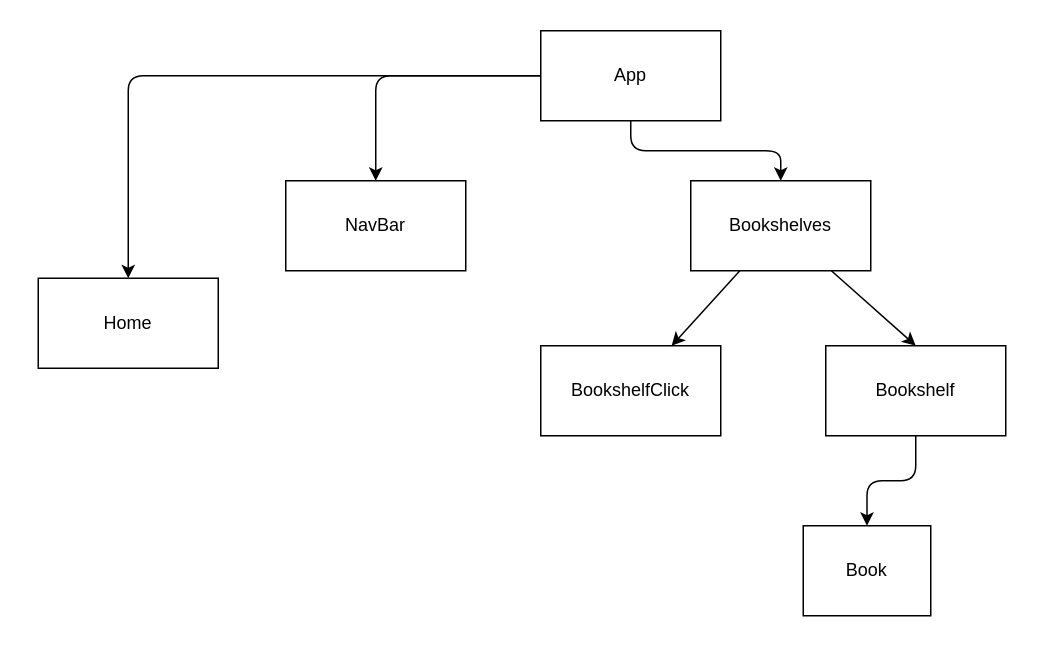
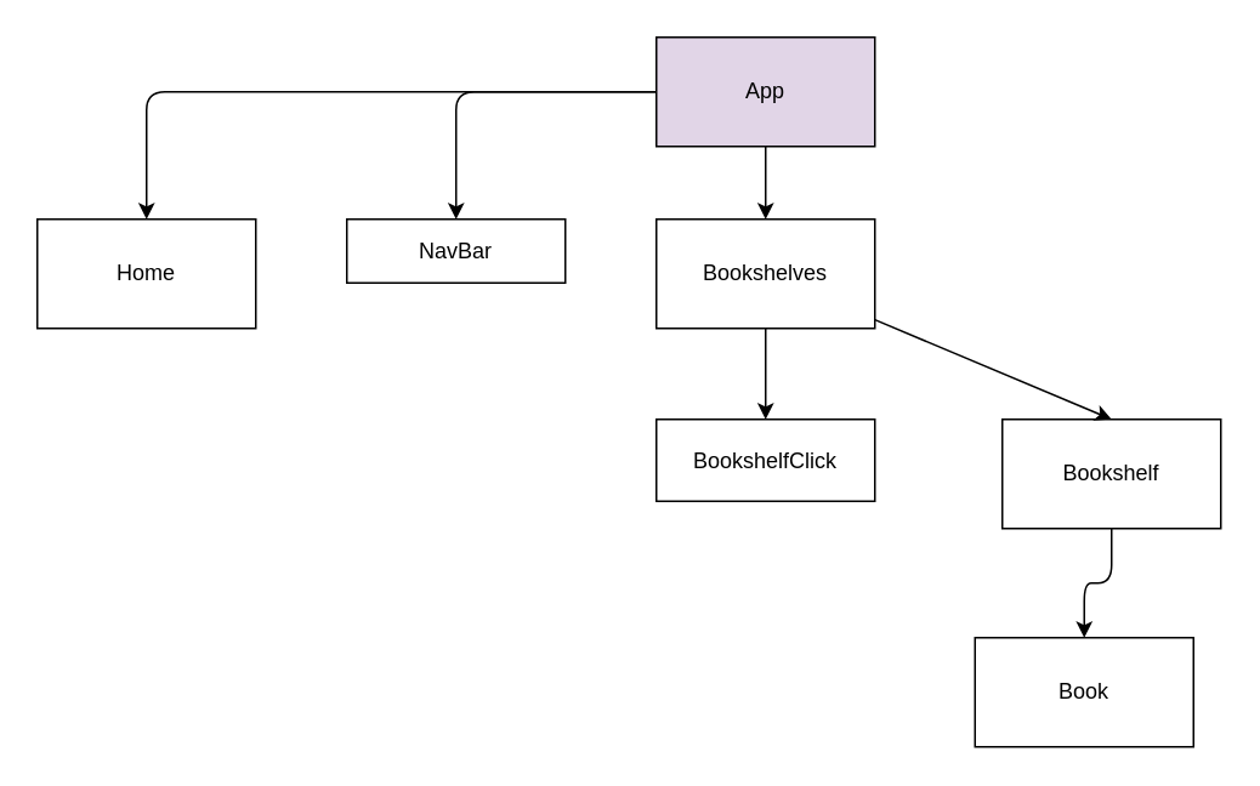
  <mxCell id="0" />
  <mxCell id="1" parent="0" />
- <mxCell id="2" value="Book" style="whiteSpace=wrap;html=1;" vertex="1" parent="1"><mxGeometry x="535" y="350" width="85" height="60" as="geometry" /></mxCell>
- <mxCell id="3" value="NavBar" style="whiteSpace=wrap;html=1;" vertex="1" parent="1"><mxGeometry x="190" y="120" width="120" height="60" as="geometry" /></mxCell>
- <mxCell id="4" value="BookshelfClick" style="whiteSpace=wrap;html=1;" vertex="1" parent="1"><mxGeometry x="360" y="230" width="120" height="60" as="geometry" /></mxCell>
+ <mxCell id="2" value="Book" style="whiteSpace=wrap;html=1;" vertex="1" parent="1"><mxGeometry x="535" y="350" width="120" height="60" as="geometry" /></mxCell>
+ <mxCell id="3" value="NavBar" style="whiteSpace=wrap;html=1;" vertex="1" parent="1"><mxGeometry x="190" y="120" width="120" height="35" as="geometry" /></mxCell>
+ <mxCell id="4" value="BookshelfClick" style="whiteSpace=wrap;html=1;" vertex="1" parent="1"><mxGeometry x="360" y="230" width="120" height="45" as="geometry" /></mxCell>
  <mxCell id="5" style="edgeStyle=orthogonalEdgeStyle;html=1;entryX=0.5;entryY=0;entryDx=0;entryDy=0;" edge="1" parent="1" source="6" target="2"><mxGeometry relative="1" as="geometry" /></mxCell>
  <mxCell id="6" value="Bookshelf" style="whiteSpace=wrap;html=1;" vertex="1" parent="1"><mxGeometry x="550" y="230" width="120" height="60" as="geometry" /></mxCell>
  <mxCell id="7" style="edgeStyle=none;html=1;" edge="1" parent="1" source="9" target="4"><mxGeometry relative="1" as="geometry" /></mxCell>
  <mxCell id="8" style="edgeStyle=none;html=1;entryX=0.5;entryY=0;entryDx=0;entryDy=0;" edge="1" parent="1" source="9" target="6"><mxGeometry relative="1" as="geometry" /></mxCell>
- <mxCell id="9" value="Bookshelves" style="whiteSpace=wrap;html=1;" vertex="1" parent="1"><mxGeometry x="460" y="120" width="120" height="60" as="geometry" /></mxCell>
- <mxCell id="10" value="Home" style="whiteSpace=wrap;html=1;" vertex="1" parent="1"><mxGeometry x="25" y="185" width="120" height="60" as="geometry" /></mxCell>
+ <mxCell id="9" value="Bookshelves" style="whiteSpace=wrap;html=1;" vertex="1" parent="1"><mxGeometry x="360" y="120" width="120" height="60" as="geometry" /></mxCell>
+ <mxCell id="10" value="Home" style="whiteSpace=wrap;html=1;" vertex="1" parent="1"><mxGeometry x="20" y="120" width="120" height="60" as="geometry" /></mxCell>
  <mxCell id="11" style="edgeStyle=orthogonalEdgeStyle;html=1;entryX=0.5;entryY=0;entryDx=0;entryDy=0;" edge="1" parent="1" source="14" target="3"><mxGeometry relative="1" as="geometry" /></mxCell>
  <mxCell id="12" style="edgeStyle=orthogonalEdgeStyle;html=1;entryX=0.5;entryY=0;entryDx=0;entryDy=0;" edge="1" parent="1" source="14" target="9"><mxGeometry relative="1" as="geometry" /></mxCell>
  <mxCell id="13" style="edgeStyle=orthogonalEdgeStyle;html=1;entryX=0.5;entryY=0;entryDx=0;entryDy=0;" edge="1" parent="1" source="14" target="10"><mxGeometry relative="1" as="geometry" /></mxCell>
- <mxCell id="14" value="App" style="whiteSpace=wrap;html=1;" vertex="1" parent="1"><mxGeometry x="360" y="20" width="120" height="60" as="geometry" /></mxCell>
+ <mxCell id="14" value="App" style="whiteSpace=wrap;html=1;fillColor=#e1d5e7;" vertex="1" parent="1"><mxGeometry x="360" y="20" width="120" height="60" as="geometry" /></mxCell>
